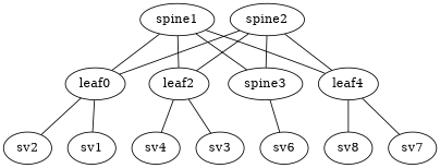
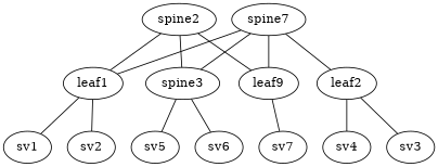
  digraph {
    edge [dir=none tailport=dn1]
-   spine1
-   leaf1 [label=leaf0]
+   spine1 [label=spine7]
+   leaf1
    leaf2
    n4 [label=spine3]
-   leaf4
+   leaf4 [label=leaf9]
    sv1
    sv2
    sv3
    sv4
+   sv5
    sv6
    sv7
-   sv8
    spine2
    spine1 -> leaf1 [headport=up1]
    spine1 -> leaf2 [headport=up1 tailport=dn2]
    spine1 -> n4 [headport=up1 tailport=dn3]
    spine1 -> leaf4 [headport=up1 tailport=dn4]
    leaf1 -> sv1
    leaf1 -> sv2 [tailport=dn2]
    leaf2 -> sv3
    leaf2 -> sv4 [tailport=dn2]
+   n4 -> sv5
    n4 -> sv6 [tailport=dn2]
    leaf4 -> sv7
-   leaf4 -> sv8 [tailport=dn2]
    spine2 -> leaf1 [headport=up2]
-   spine2 -> leaf2 [headport=up2 tailport=dn2]
    spine2 -> n4 [headport=up2 tailport=dn3]
    spine2 -> leaf4 [headport=up2 tailport=dn4]
  }
